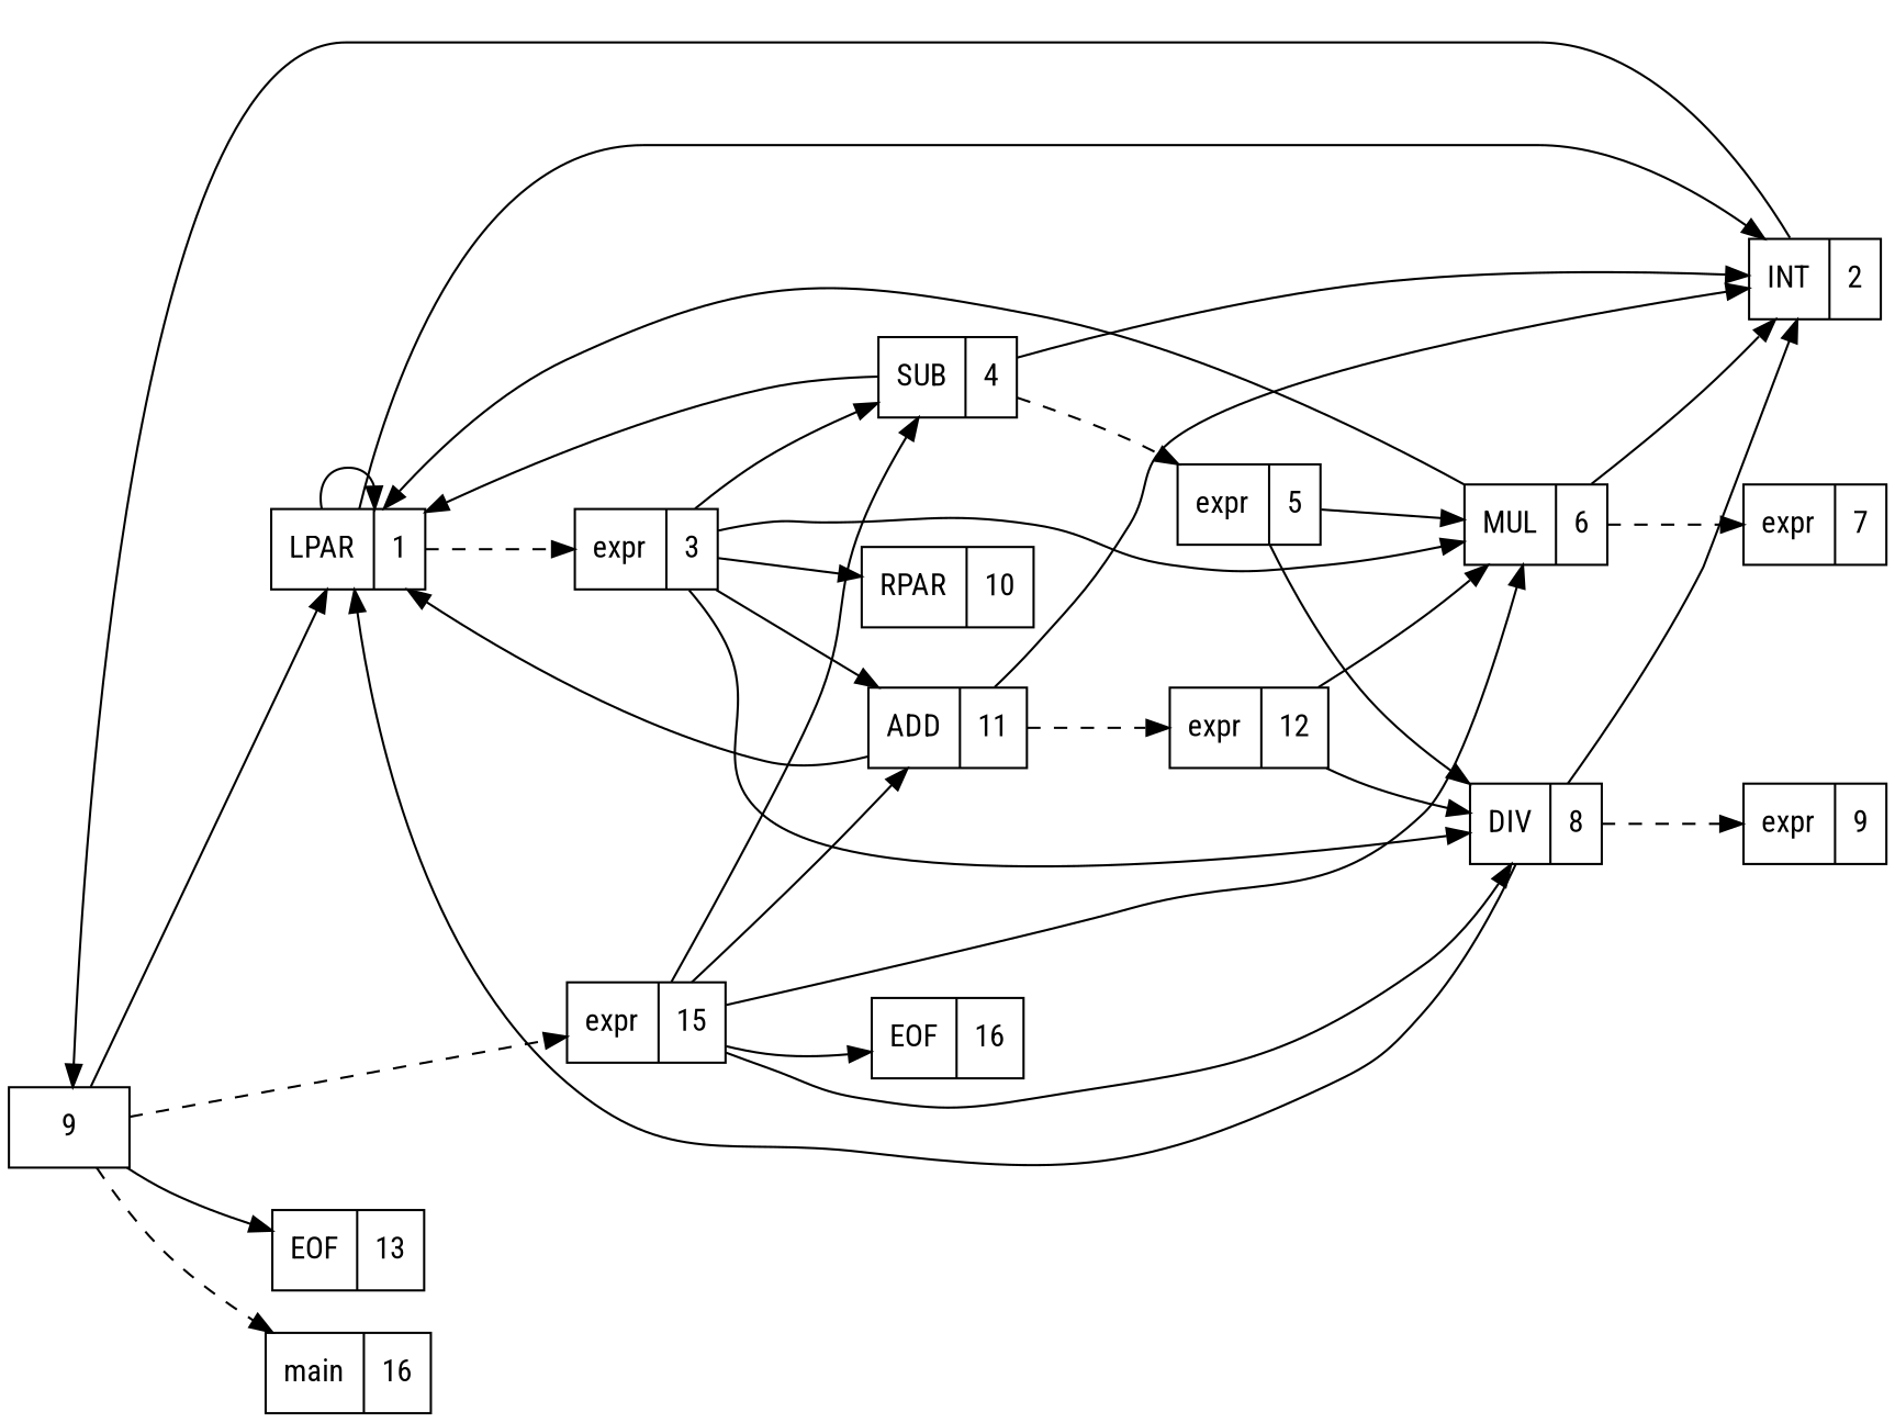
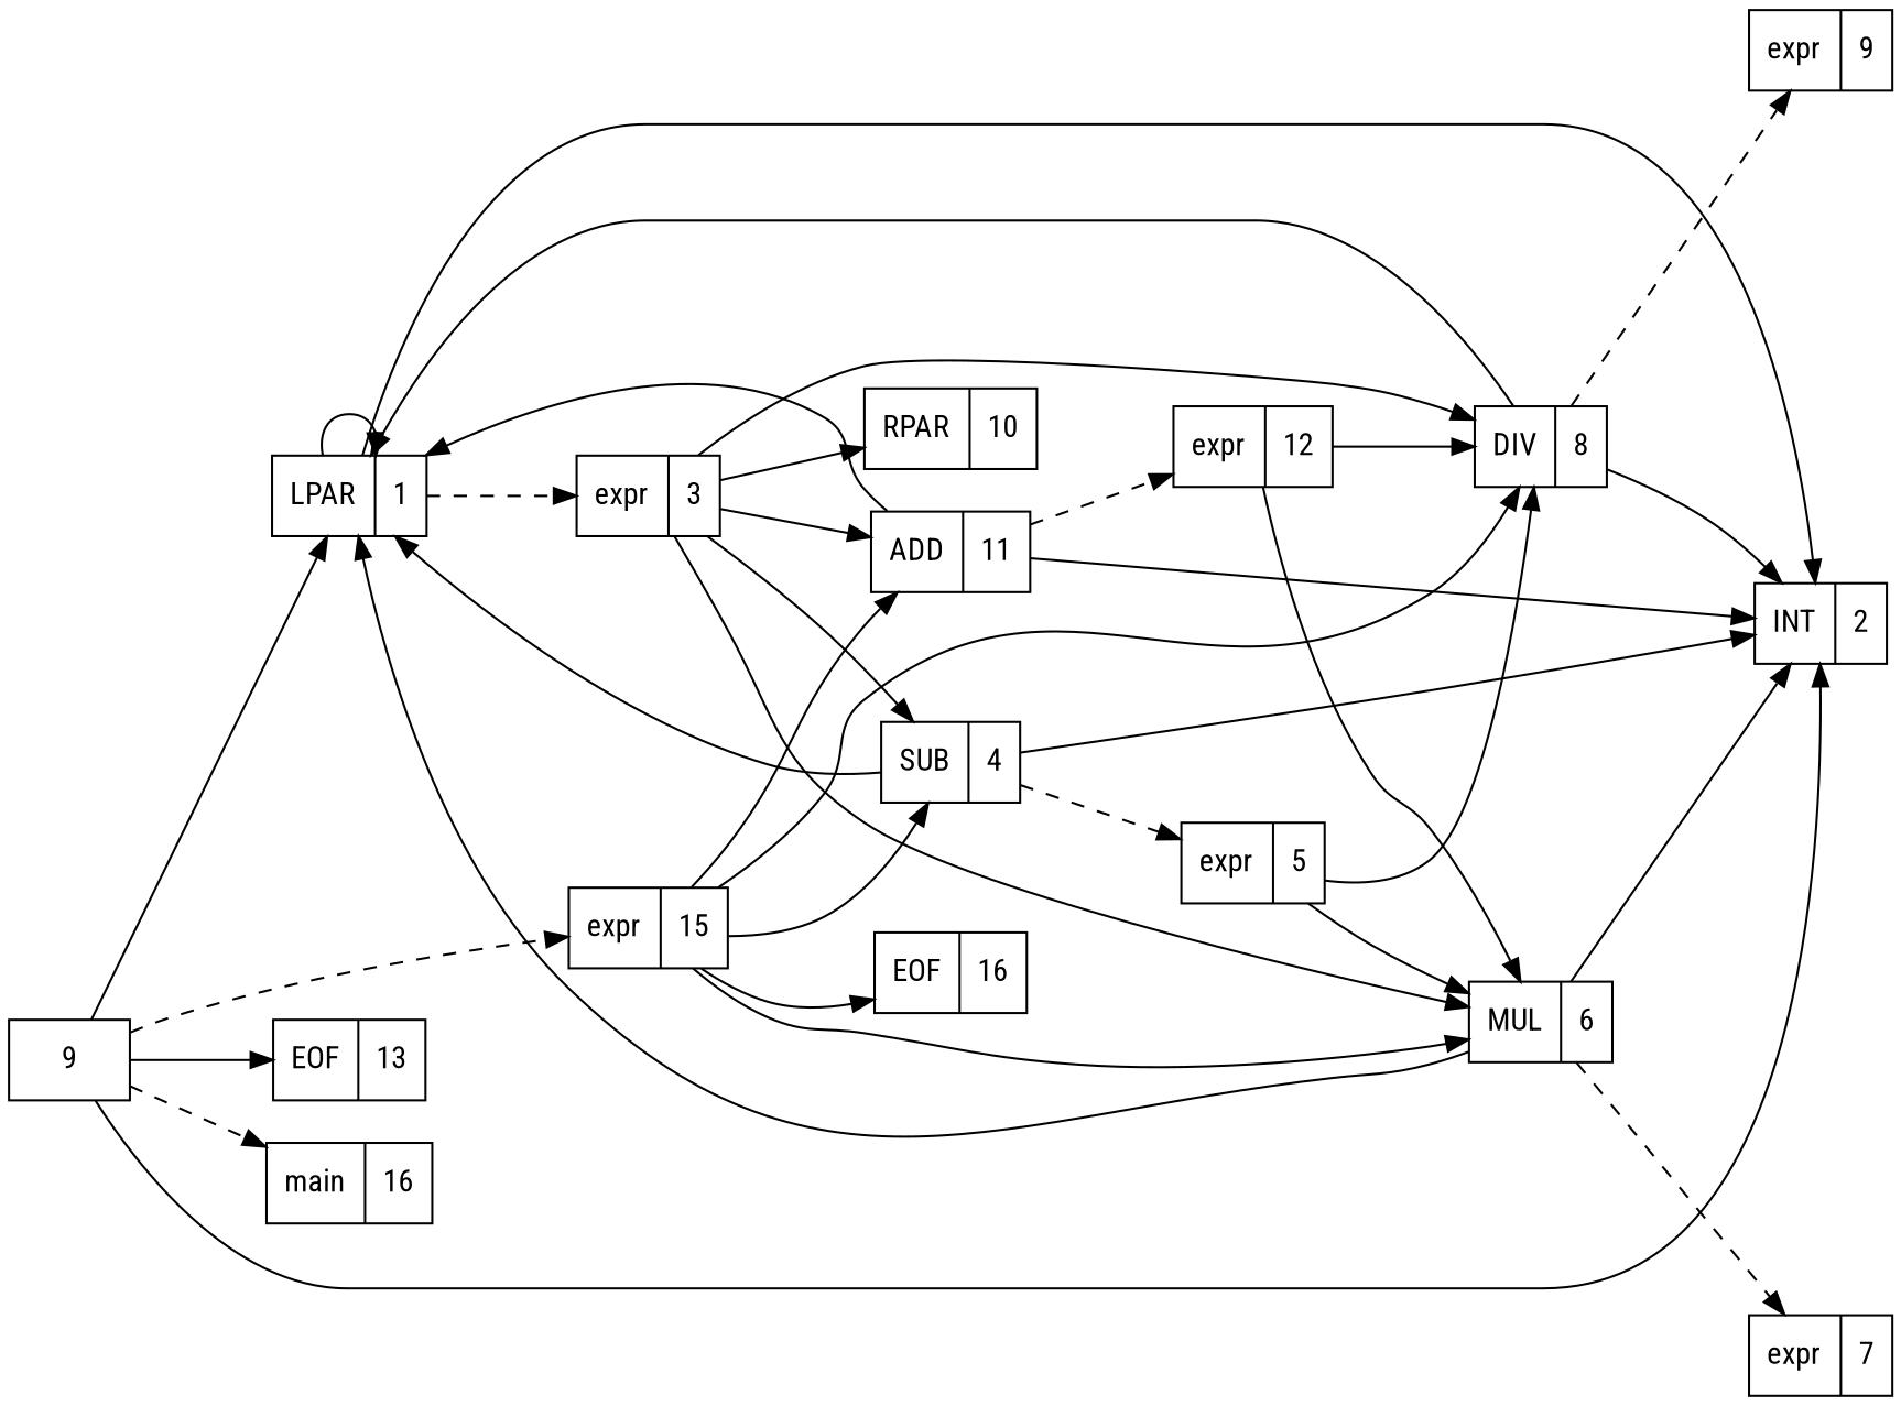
  digraph {
    fontname="Roboto Condensed"
    rankdir=LR
    node [fontname="Roboto Condensed" shape=record]
    edge [fontname="Roboto Condensed" style=solid]
    n1 [label=9]
    n2 [label="{LPAR|1}"]
    n3 [label="{INT|2}"]
    n4 [label="{EOF|13}"]
    n5 [label="{main|16}"]
    n6 [label="{expr|15}"]
    n7 [label="{expr|3}"]
    n8 [label="{SUB|4}"]
    n9 [label="{MUL|6}"]
    n10 [label="{DIV|8}"]
    n11 [label="{ADD|11}"]
    n12 [label="{EOF|16}"]
    n13 [label="{RPAR|10}"]
    n14 [label="{expr|5}"]
    n15 [label="{expr|7}"]
    n16 [label="{expr|9}"]
    n17 [label="{expr|12}"]
    n1 -> n2 [label="        "]
-   n3 -> n1 [label="        "]
+   n1 -> n3 [label="        "]
    n1 -> n4 [label="        "]
    n1 -> n5 [label="        " style=dashed]
    n1 -> n6 [label="        " style=dashed]
    n2 -> n2 [label="        "]
    n2 -> n3 [label="        "]
    n2 -> n7 [label="        " style=dashed]
    n6 -> n8 [label="        "]
    n6 -> n9 [label="        "]
    n6 -> n10 [label="        "]
    n6 -> n11 [label="        "]
    n6 -> n12 [label="        "]
    n7 -> n8 [label="        "]
    n7 -> n9 [label="        "]
    n7 -> n10 [label="        "]
    n7 -> n11 [label="        "]
    n7 -> n13 [label="        "]
    n8 -> n2 [label="        "]
    n8 -> n3 [label="        "]
    n8 -> n14 [label="        " style=dashed]
    n9 -> n2 [label="        "]
    n9 -> n3 [label="        "]
    n9 -> n15 [label="        " style=dashed]
    n10 -> n2 [label="        "]
    n10 -> n3 [label="        "]
    n10 -> n16 [label="        " style=dashed]
    n11 -> n2 [label="        "]
    n11 -> n3 [label="        "]
    n11 -> n17 [label="        " style=dashed]
    n14 -> n9 [label="        "]
    n14 -> n10 [label="        "]
    n17 -> n9 [label="        "]
    n17 -> n10 [label="        "]
  }
